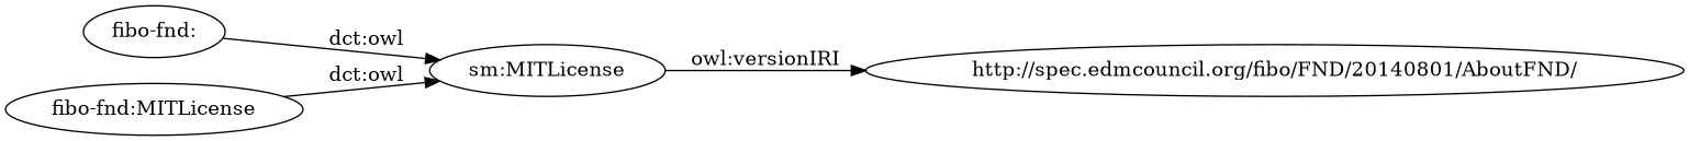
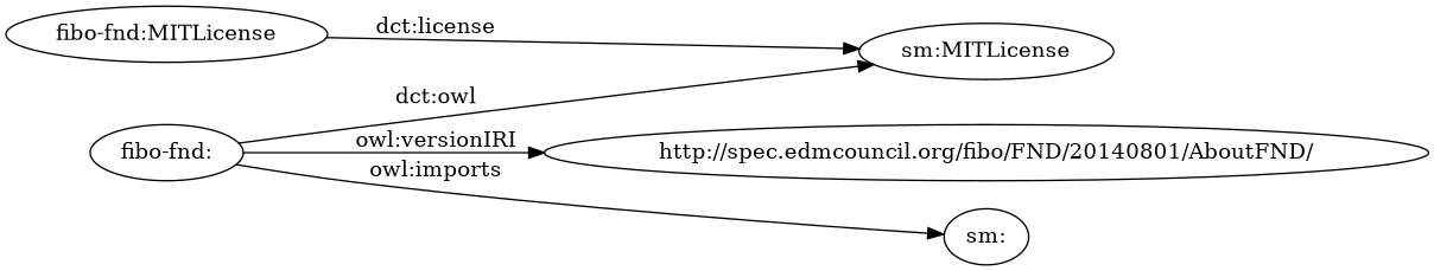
  digraph {
    rankdir=LR
    "fibo-fnd:"
    "sm:MITLicense"
    "http://spec.edmcouncil.org/fibo/FND/20140801/AboutFND/"
+   "sm:"
    n5 [label="fibo-fnd:MITLicense"]
    "fibo-fnd:" -> "sm:MITLicense" [label="dct:owl"]
-   "sm:MITLicense" -> "http://spec.edmcouncil.org/fibo/FND/20140801/AboutFND/" [label="owl:versionIRI"]
-   n5 -> "sm:MITLicense" [label="dct:owl"]
+   "fibo-fnd:" -> "http://spec.edmcouncil.org/fibo/FND/20140801/AboutFND/" [label="owl:versionIRI"]
+   "fibo-fnd:" -> "sm:" [label="owl:imports"]
+   n5 -> "sm:MITLicense" [label="dct:license"]
  }
